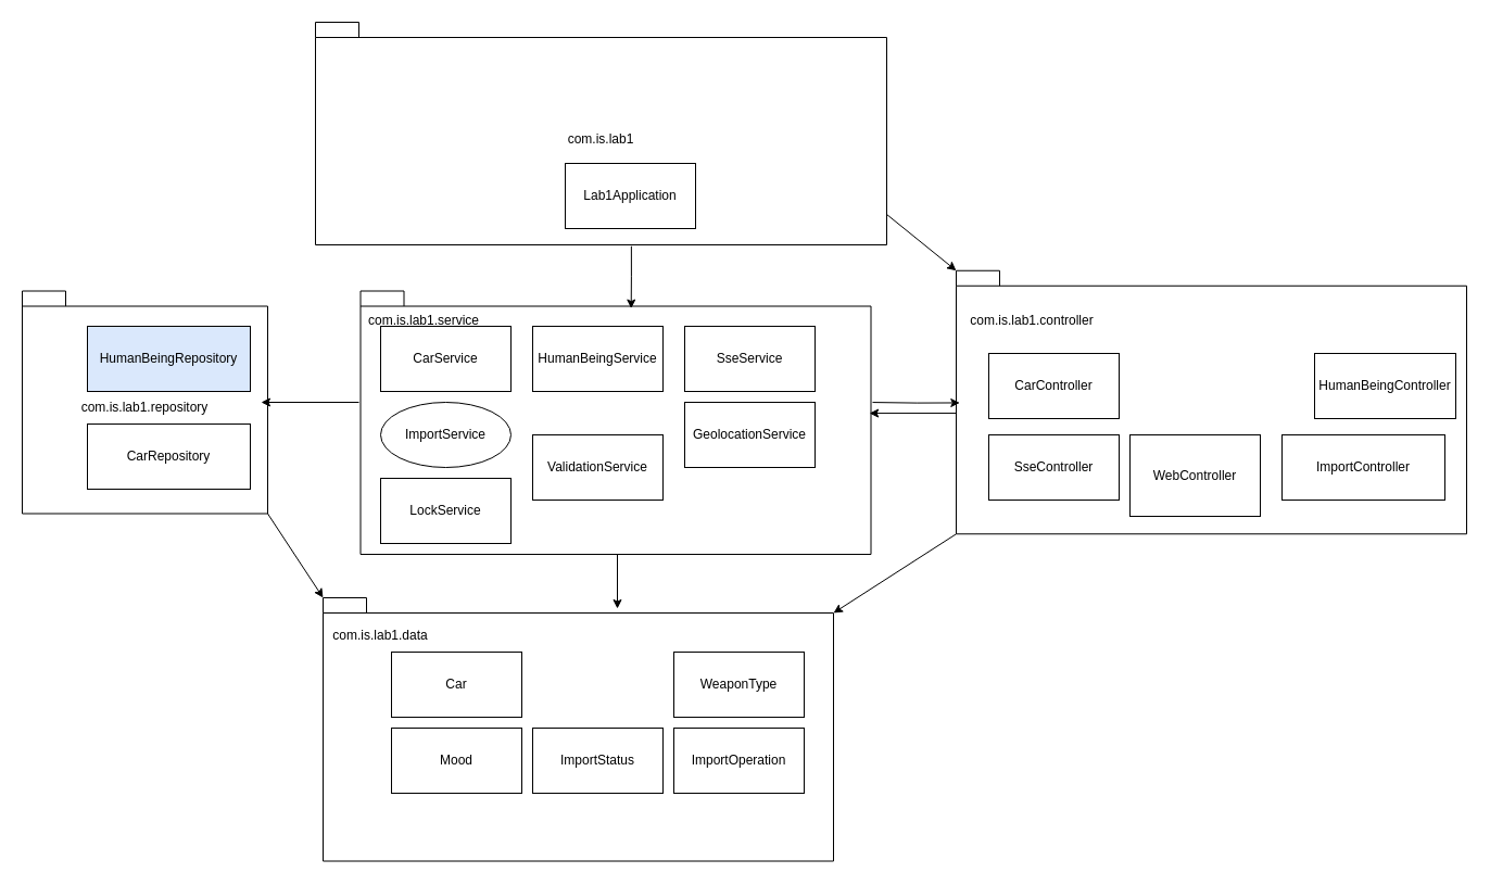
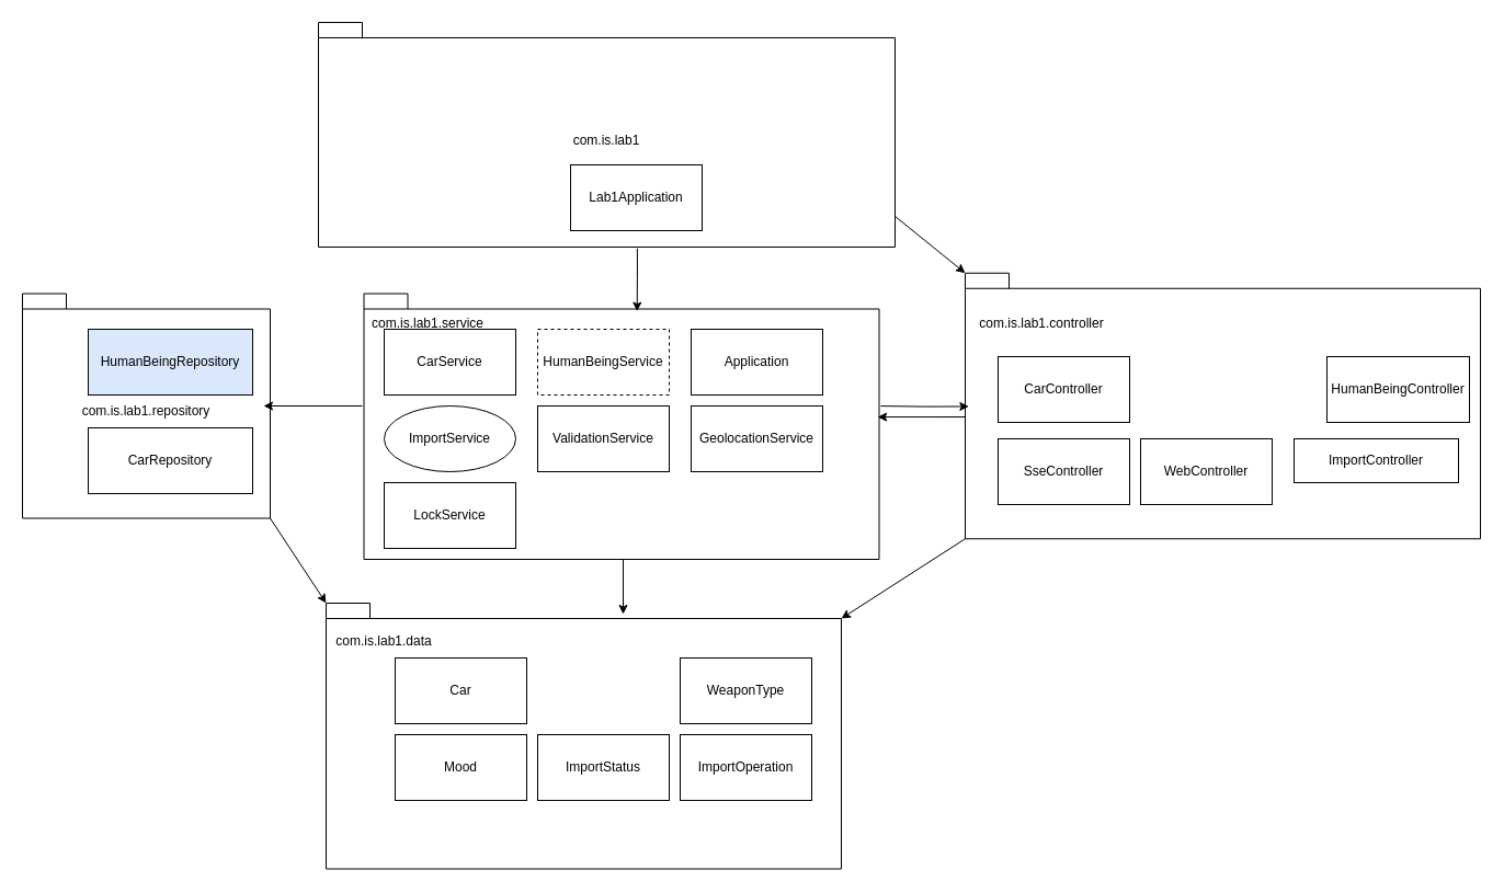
  <mxCell id="0" />
  <mxCell id="1" parent="0" />
  <mxCell id="2" value="" style="shape=folder;fontStyle=1;spacingTop=10;tabWidth=40;tabHeight=14;tabPosition=left;html=1;whiteSpace=wrap;" vertex="1" parent="1"><mxGeometry x="297" y="550" width="470" height="242.5" as="geometry" /></mxCell>
  <mxCell id="3" value="" style="shape=folder;fontStyle=1;spacingTop=10;tabWidth=40;tabHeight=14;tabPosition=left;html=1;whiteSpace=wrap;" vertex="1" parent="1"><mxGeometry x="880" y="248.75" width="470" height="242.5" as="geometry" /></mxCell>
  <mxCell id="4" value="" style="shape=folder;fontStyle=1;spacingTop=10;tabWidth=40;tabHeight=14;tabPosition=left;html=1;whiteSpace=wrap;" vertex="1" parent="1"><mxGeometry x="331.5" y="267.5" width="470" height="242.5" as="geometry" /></mxCell>
  <mxCell id="5" value="&lt;span style=&quot;font-weight: 400;&quot;&gt;com.is.lab1.repository&lt;/span&gt;" style="shape=folder;fontStyle=1;spacingTop=10;tabWidth=40;tabHeight=14;tabPosition=left;html=1;whiteSpace=wrap;" vertex="1" parent="1"><mxGeometry x="20" y="267.5" width="226" height="205" as="geometry" /></mxCell>
  <mxCell id="6" value="&lt;span style=&quot;font-weight: 400;&quot;&gt;com.is.lab1&lt;/span&gt;" style="shape=folder;fontStyle=1;spacingTop=10;tabWidth=40;tabHeight=14;tabPosition=left;html=1;whiteSpace=wrap;" vertex="1" parent="1"><mxGeometry x="290" y="20" width="526" height="205" as="geometry" /></mxCell>
  <mxCell id="7" value="Lab1Application" style="rounded=0;whiteSpace=wrap;html=1;" parent="1" vertex="1"><mxGeometry x="520" y="150" width="120" height="60" as="geometry" /></mxCell>
  <mxCell id="8" style="rounded=0;orthogonalLoop=1;jettySize=auto;html=1;entryX=0;entryY=0;entryDx=0;entryDy=0;exitX=0;exitY=0;exitDx=226;exitDy=205;exitPerimeter=0;entryPerimeter=0;" parent="1" source="5" target="2" edge="1"><mxGeometry relative="1" as="geometry"><mxPoint x="233.279" y="470" as="sourcePoint" /><mxPoint x="297" y="570" as="targetPoint" /></mxGeometry></mxCell>
  <mxCell id="9" value="HumanBeingRepository" style="rounded=0;whiteSpace=wrap;html=1;fillColor=#dae8fc;" parent="1" vertex="1"><mxGeometry x="80" y="300" width="150" height="60" as="geometry" /></mxCell>
  <mxCell id="10" value="CarRepository" style="rounded=0;whiteSpace=wrap;html=1;" parent="1" vertex="1"><mxGeometry x="80" y="390" width="150" height="60" as="geometry" /></mxCell>
  <mxCell id="11" value="com.is.lab1.data" style="text;html=1;align=center;verticalAlign=middle;whiteSpace=wrap;rounded=0;" parent="1" vertex="1"><mxGeometry x="320" y="570" width="60" height="30" as="geometry" /></mxCell>
  <mxCell id="12" value="Car" style="rounded=0;whiteSpace=wrap;html=1;" parent="1" vertex="1"><mxGeometry x="360" y="600" width="120" height="60" as="geometry" /></mxCell>
  <mxCell id="13" value="WeaponType" style="rounded=0;whiteSpace=wrap;html=1;" parent="1" vertex="1"><mxGeometry x="620" y="600" width="120" height="60" as="geometry" /></mxCell>
  <mxCell id="14" value="Mood" style="rounded=0;whiteSpace=wrap;html=1;" parent="1" vertex="1"><mxGeometry x="360" y="670" width="120" height="60" as="geometry" /></mxCell>
  <mxCell id="15" value="com.is.lab1.service" style="text;html=1;align=center;verticalAlign=middle;whiteSpace=wrap;rounded=0;" parent="1" vertex="1"><mxGeometry x="360" y="280" width="60" height="30" as="geometry" /></mxCell>
  <mxCell id="16" style="edgeStyle=orthogonalEdgeStyle;rounded=0;orthogonalLoop=1;jettySize=auto;html=1;" parent="1" edge="1"><mxGeometry relative="1" as="geometry"><mxPoint x="330" y="370" as="sourcePoint" /><mxPoint x="240" y="370" as="targetPoint" /></mxGeometry></mxCell>
  <mxCell id="17" value="CarService" style="rounded=0;whiteSpace=wrap;html=1;" parent="1" vertex="1"><mxGeometry x="350" y="300" width="120" height="60" as="geometry" /></mxCell>
- <mxCell id="18" value="HumanBeingService" style="rounded=0;whiteSpace=wrap;html=1;" parent="1" vertex="1"><mxGeometry x="490" y="300" width="120" height="60" as="geometry" /></mxCell>
- <mxCell id="19" value="SseService" style="rounded=0;whiteSpace=wrap;html=1;" parent="1" vertex="1"><mxGeometry x="630" y="300" width="120" height="60" as="geometry" /></mxCell>
+ <mxCell id="18" value="HumanBeingService" style="rounded=0;whiteSpace=wrap;html=1;dashed=1;" parent="1" vertex="1"><mxGeometry x="490" y="300" width="120" height="60" as="geometry" /></mxCell>
+ <mxCell id="19" value="Application" style="rounded=0;whiteSpace=wrap;html=1;" parent="1" vertex="1"><mxGeometry x="630" y="300" width="120" height="60" as="geometry" /></mxCell>
  <mxCell id="20" style="edgeStyle=orthogonalEdgeStyle;rounded=0;orthogonalLoop=1;jettySize=auto;html=1;entryX=0.53;entryY=0.02;entryDx=0;entryDy=0;entryPerimeter=0;exitX=0.553;exitY=1.006;exitDx=0;exitDy=0;exitPerimeter=0;" parent="1" source="6" edge="1"><mxGeometry relative="1" as="geometry"><mxPoint x="580.69" y="283.6" as="targetPoint" /></mxGeometry></mxCell>
  <mxCell id="21" style="edgeStyle=orthogonalEdgeStyle;rounded=0;orthogonalLoop=1;jettySize=auto;html=1;entryX=0.994;entryY=0.556;entryDx=0;entryDy=0;entryPerimeter=0;" parent="1" edge="1"><mxGeometry relative="1" as="geometry"><mxPoint x="880" y="380.059" as="sourcePoint" /><mxPoint x="800.162" y="380.08" as="targetPoint" /></mxGeometry></mxCell>
  <mxCell id="22" style="edgeStyle=orthogonalEdgeStyle;rounded=0;orthogonalLoop=1;jettySize=auto;html=1;entryX=0.007;entryY=0.447;entryDx=0;entryDy=0;entryPerimeter=0;" parent="1" edge="1"><mxGeometry relative="1" as="geometry"><mxPoint x="803" y="370.059" as="sourcePoint" /><mxPoint x="883.311" y="370.46" as="targetPoint" /></mxGeometry></mxCell>
  <mxCell id="23" style="rounded=0;orthogonalLoop=1;jettySize=auto;html=1;entryX=0;entryY=0;entryDx=0;entryDy=0;entryPerimeter=0;exitX=0.999;exitY=0.861;exitDx=0;exitDy=0;exitPerimeter=0;" parent="1" source="6" target="3" edge="1"><mxGeometry relative="1" as="geometry"><mxPoint x="802.319" y="220" as="sourcePoint" /><mxPoint x="1158.597" y="288.74" as="targetPoint" /></mxGeometry></mxCell>
  <mxCell id="24" value="com.is.lab1.controller" style="text;html=1;align=center;verticalAlign=middle;whiteSpace=wrap;rounded=0;" parent="1" vertex="1"><mxGeometry x="920" y="280" width="60" height="30" as="geometry" /></mxCell>
  <mxCell id="25" value="CarController" style="rounded=0;whiteSpace=wrap;html=1;" parent="1" vertex="1"><mxGeometry x="910" y="325" width="120" height="60" as="geometry" /></mxCell>
  <mxCell id="26" value="HumanBeingController" style="rounded=0;whiteSpace=wrap;html=1;" parent="1" vertex="1"><mxGeometry x="1210" y="325" width="130" height="60" as="geometry" /></mxCell>
  <mxCell id="27" value="SseController" style="rounded=0;whiteSpace=wrap;html=1;" parent="1" vertex="1"><mxGeometry x="910" y="400" width="120" height="60" as="geometry" /></mxCell>
- <mxCell id="28" value="WebController" style="rounded=0;whiteSpace=wrap;html=1;" parent="1" vertex="1"><mxGeometry x="1040" y="400" width="120" height="75" as="geometry" /></mxCell>
+ <mxCell id="28" value="WebController" style="rounded=0;whiteSpace=wrap;html=1;" parent="1" vertex="1"><mxGeometry x="1040" y="400" width="120" height="60" as="geometry" /></mxCell>
  <mxCell id="29" style="edgeStyle=orthogonalEdgeStyle;rounded=0;orthogonalLoop=1;jettySize=auto;html=1;" parent="1" edge="1"><mxGeometry relative="1" as="geometry"><mxPoint x="568" y="510" as="sourcePoint" /><mxPoint x="568" y="560" as="targetPoint" /></mxGeometry></mxCell>
  <mxCell id="30" style="rounded=0;orthogonalLoop=1;jettySize=auto;html=1;entryX=0;entryY=0;entryDx=470;entryDy=14;entryPerimeter=0;exitX=0;exitY=0;exitDx=0;exitDy=242.5;exitPerimeter=0;" parent="1" source="3" target="2" edge="1"><mxGeometry relative="1" as="geometry"><mxPoint x="945.475" y="470" as="sourcePoint" /><mxPoint x="752.026" y="571.8" as="targetPoint" /></mxGeometry></mxCell>
  <mxCell id="31" value="ImportService" style="ellipse;whiteSpace=wrap;html=1;" vertex="1" parent="1"><mxGeometry x="350" y="370" width="120" height="60" as="geometry" /></mxCell>
- <mxCell id="32" value="ValidationService" style="rounded=0;whiteSpace=wrap;html=1;" vertex="1" parent="1"><mxGeometry x="490" y="400" width="120" height="60" as="geometry" /></mxCell>
+ <mxCell id="32" value="ValidationService" style="rounded=0;whiteSpace=wrap;html=1;" vertex="1" parent="1"><mxGeometry x="490" y="370" width="120" height="60" as="geometry" /></mxCell>
  <mxCell id="33" value="GeolocationService" style="rounded=0;whiteSpace=wrap;html=1;" vertex="1" parent="1"><mxGeometry x="630" y="370" width="120" height="60" as="geometry" /></mxCell>
  <mxCell id="34" value="LockService" style="rounded=0;whiteSpace=wrap;html=1;" vertex="1" parent="1"><mxGeometry x="350" y="440" width="120" height="60" as="geometry" /></mxCell>
- <mxCell id="35" value="ImportController" style="rounded=0;whiteSpace=wrap;html=1;" vertex="1" parent="1"><mxGeometry x="1180" y="400" width="150" height="60" as="geometry" /></mxCell>
+ <mxCell id="35" value="ImportController" style="rounded=0;whiteSpace=wrap;html=1;" vertex="1" parent="1"><mxGeometry x="1180" y="400" width="150" height="40" as="geometry" /></mxCell>
  <mxCell id="36" value="ImportStatus" style="rounded=0;whiteSpace=wrap;html=1;" vertex="1" parent="1"><mxGeometry x="490" y="670" width="120" height="60" as="geometry" /></mxCell>
  <mxCell id="37" value="ImportOperation" style="rounded=0;whiteSpace=wrap;html=1;" vertex="1" parent="1"><mxGeometry x="620" y="670" width="120" height="60" as="geometry" /></mxCell>
